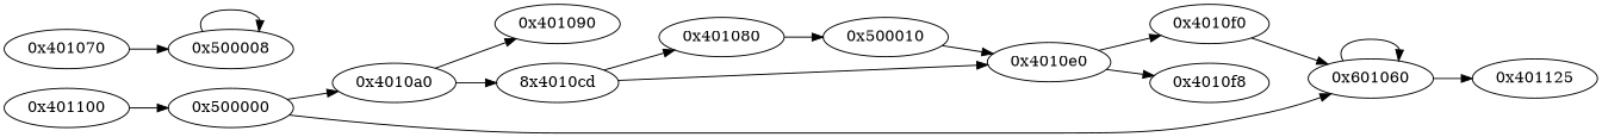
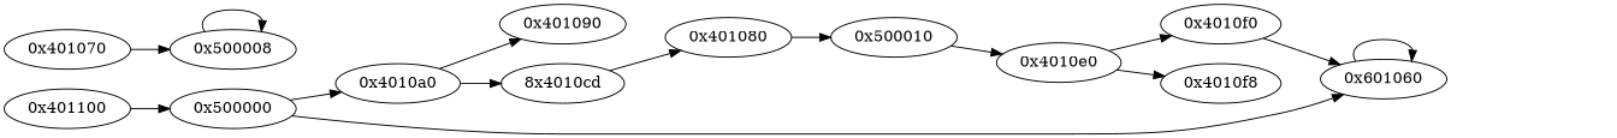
  digraph {
    rankdir=LR
    n1 [label="0x401100"]
    n2 [label="0x500000"]
    n3 [label="0x4010a0"]
    n4 [label="0x601060"]
    n5 [label="0x401090"]
    n6 [label="8x4010cd"]
-   n7 [label="0x401125"]
    n8 [label="0x401080"]
    n9 [label="0x4010e0"]
    n10 [label="0x500010"]
    n11 [label="0x4010f0"]
    n12 [label="0x4010f8"]
    n13 [label="0x401070"]
    n14 [label="0x500008"]
    n1 -> n2
    n2 -> n3
    n2 -> n4
    n3 -> n5
    n3 -> n6
    n4 -> n4
-   n4 -> n7
    n6 -> n8
-   n6 -> n9
    n8 -> n10
    n9 -> n11
    n9 -> n12
    n10 -> n9
    n11 -> n4
    n13 -> n14
    n14 -> n14
  }
